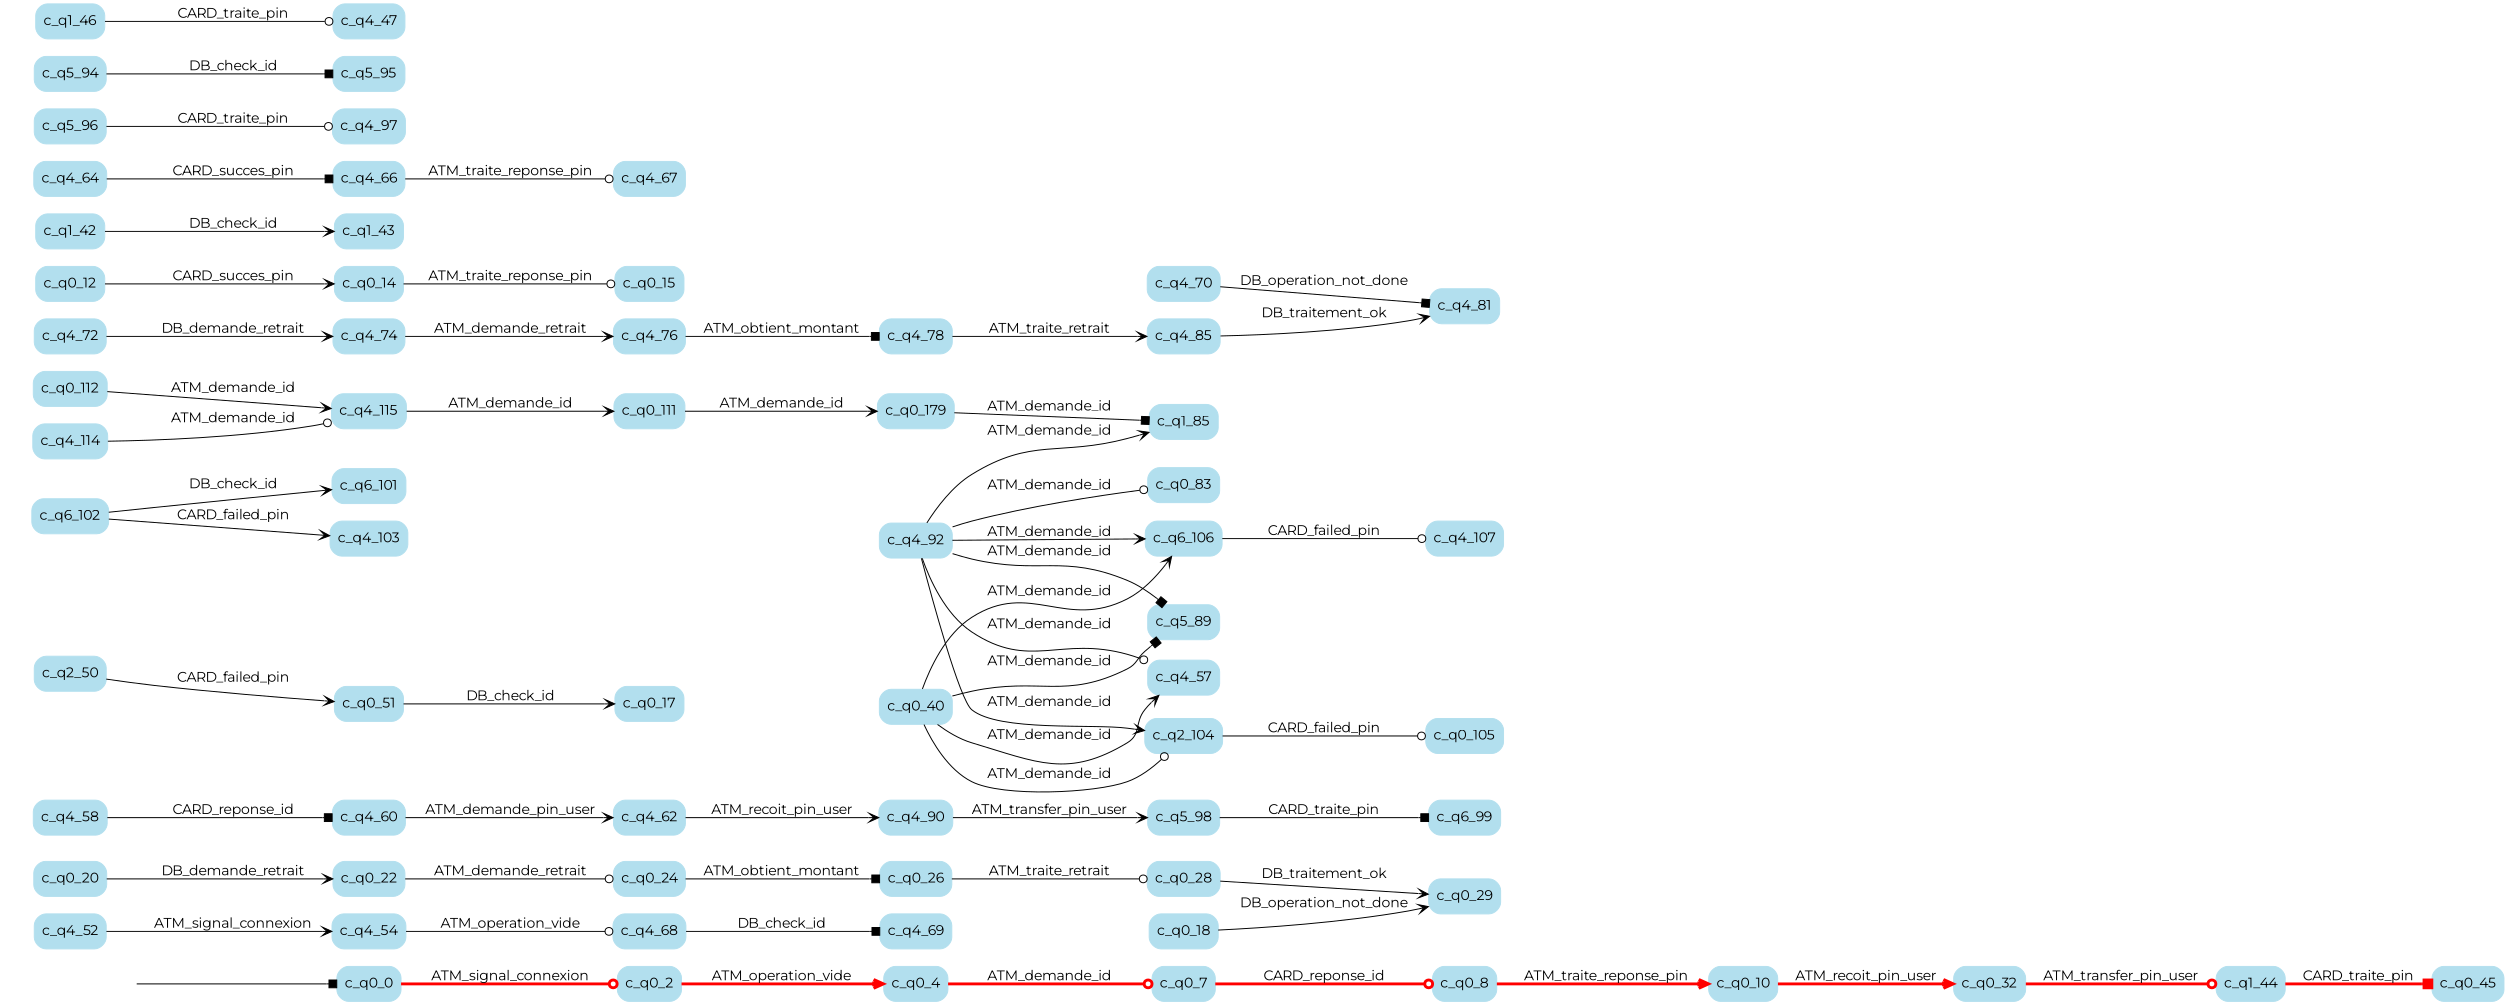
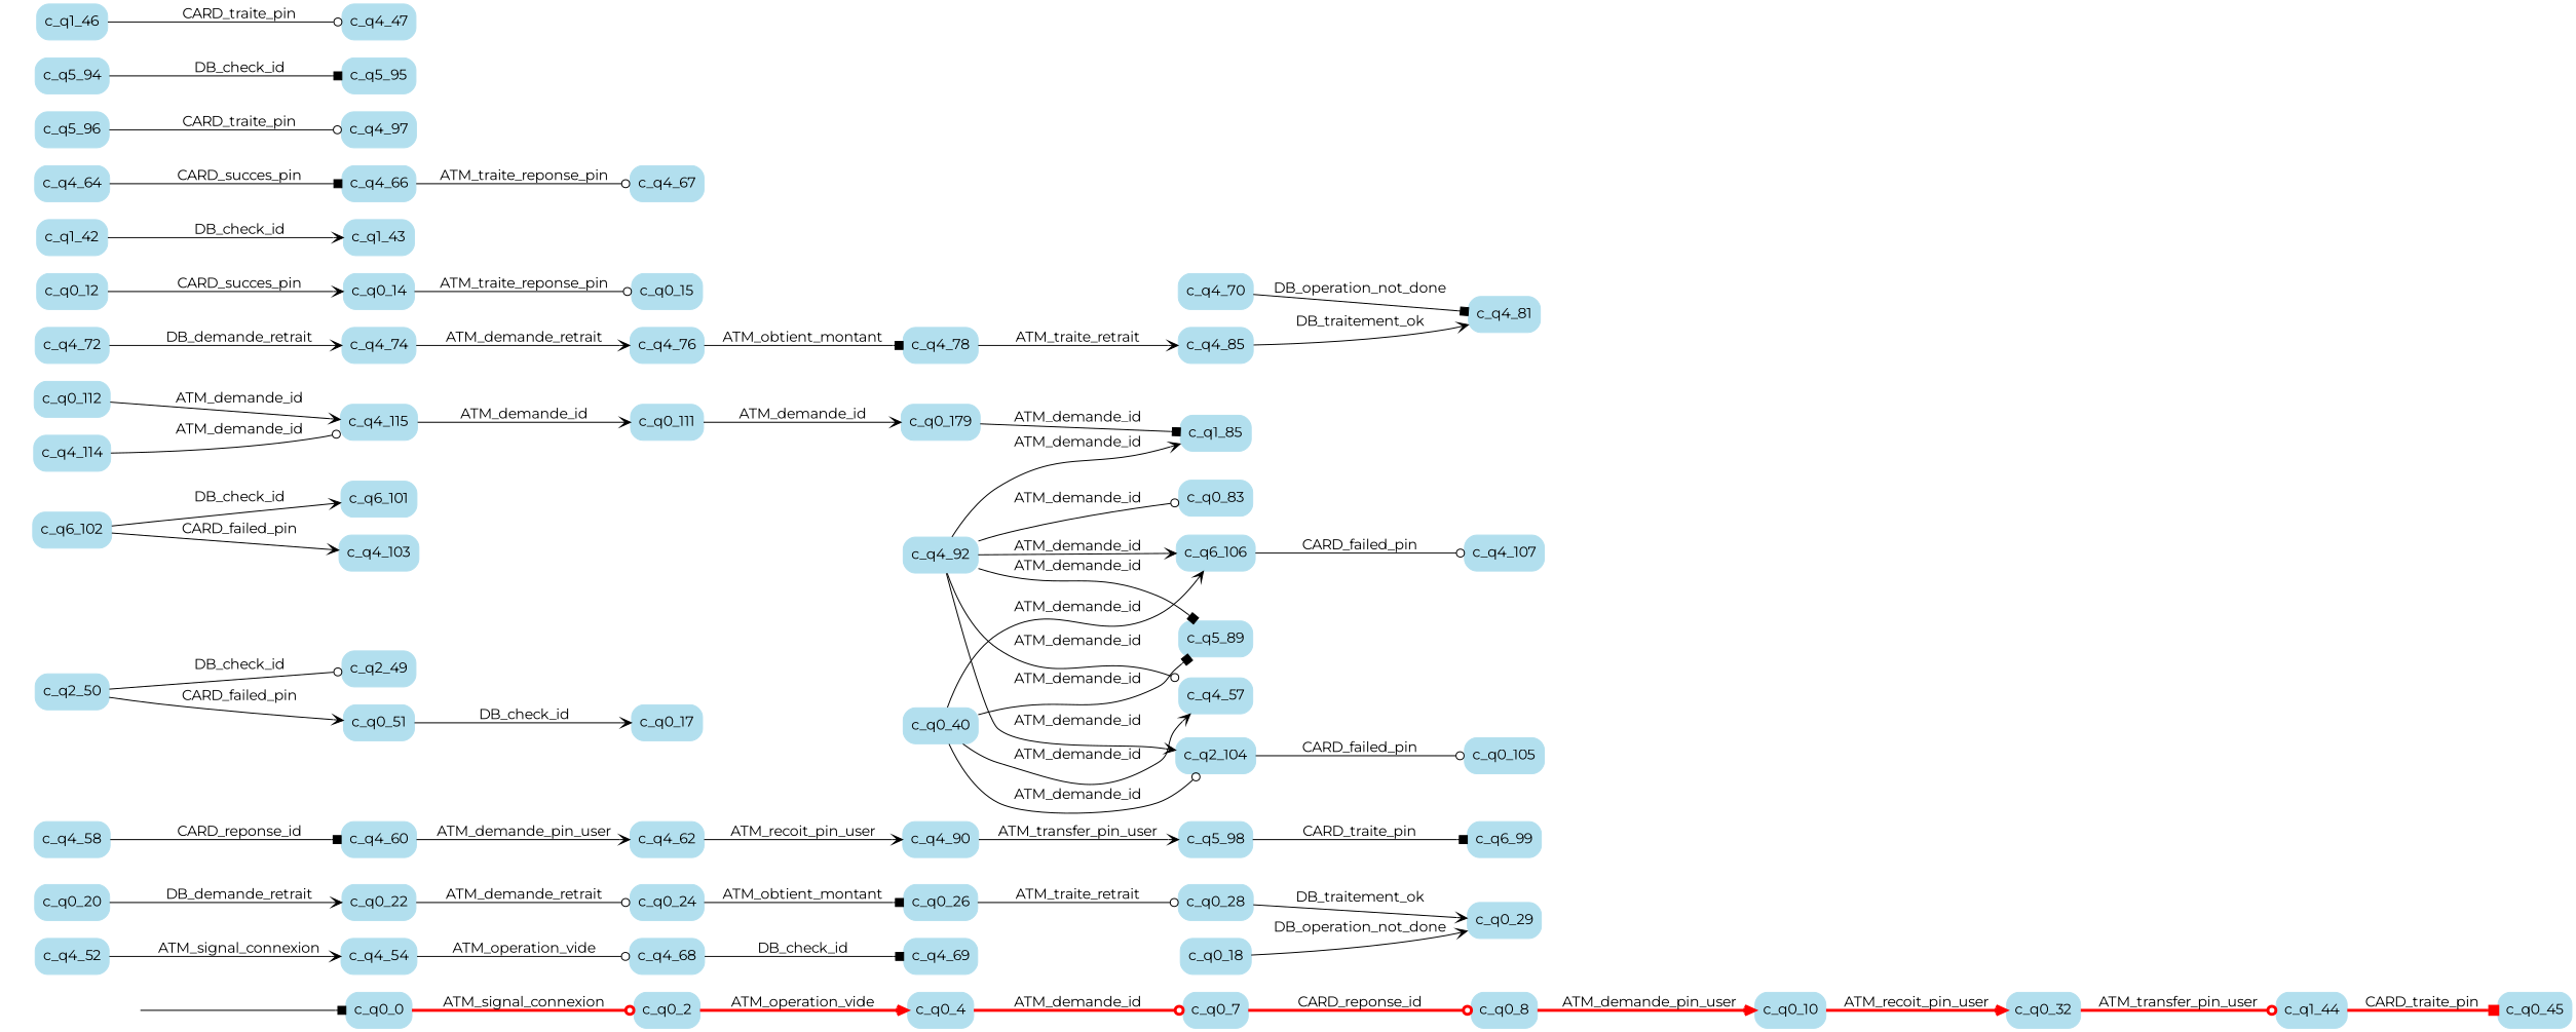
  digraph {
    fontname=Montserrat
    rankdir=LR
    node [fontname=Montserrat style="rounded, filled" color=lightblue2 shape=box]
    edge [arrowhead=vee fontname=Montserrat]
    start_c_q0_0 [style=invisible color="" shape=""]
    n2 [label=c_q0_0]
    n3 [label=c_q0_2]
    n4 [label=c_q4_68]
    n5 [label=c_q4_69]
    n6 [label=c_q0_20]
    n7 [label=c_q0_22]
    n8 [label=c_q0_24]
    n9 [label=c_q0_4]
    n10 [label=c_q5_98]
    n11 [label=c_q6_99]
    n12 [label=c_q2_50]
+   n13 [label=c_q2_49]
    n14 [label=c_q0_51]
    n15 [label=c_q0_17]
    n16 [label=c_q0_8]
    n17 [label=c_q0_10]
    n18 [label=c_q0_32]
    n19 [label=c_q6_101]
    n20 [label=c_q4_57]
    n21 [label=c_q4_115]
    n22 [label=c_q0_111]
    n23 [label=c_q0_179]
    n24 [label=c_q0_29]
    n25 [label=c_q0_26]
    n26 [label=c_q0_28]
    n27 [label=c_q4_76]
    n28 [label=c_q4_78]
    n29 [label=c_q4_85]
    n30 [label=c_q0_7]
    n31 [label=c_q4_58]
    n32 [label=c_q4_60]
    n33 [label=c_q4_62]
    n34 [label=c_q0_14]
    n35 [label=c_q0_15]
    n36 [label=c_q4_74]
    n37 [label=c_q1_43]
    n38 [label=c_q4_64]
    n39 [label=c_q4_66]
    n40 [label=c_q4_67]
    n41 [label=c_q1_42]
    n42 [label=c_q4_81]
    n43 [label=c_q1_85]
    n44 [label=c_q5_89]
    n45 [label=c_q1_44]
    n46 [label=c_q0_45]
    n47 [label=c_q4_97]
    n48 [label=c_q6_106]
    n49 [label=c_q4_107]
    n50 [label=c_q4_92]
    n51 [label=c_q0_83]
    n52 [label=c_q2_104]
    n53 [label=c_q0_105]
    n54 [label=c_q4_72]
    n55 [label=c_q4_52]
    n56 [label=c_q4_54]
    n57 [label=c_q4_90]
    n58 [label=c_q4_103]
    n59 [label=c_q5_95]
    n60 [label=c_q1_46]
    n61 [label=c_q4_47]
    n62 [label=c_q5_94]
    n63 [label=c_q4_70]
    n64 [label=c_q0_40]
    n65 [label=c_q0_18]
    n66 [label=c_q5_96]
    n67 [label=c_q0_12]
    n68 [label=c_q6_102]
    n69 [label=c_q0_112]
    n70 [label=c_q4_114]
    start_c_q0_0 -> n2 [arrowhead=box]
    n2 -> n3 [arrowhead=odot color=red label=ATM_signal_connexion penwidth=3]
    n3 -> n9 [color=red label=ATM_operation_vide penwidth=3]
    n4 -> n5 [arrowhead=box label=DB_check_id]
    n6 -> n7 [label=DB_demande_retrait]
    n7 -> n8 [arrowhead=odot label=ATM_demande_retrait]
    n8 -> n25 [arrowhead=box label=ATM_obtient_montant]
    n9 -> n30 [arrowhead=odot color=red label=ATM_demande_id penwidth=3]
    n10 -> n11 [arrowhead=box label=CARD_traite_pin]
+   n12 -> n13 [arrowhead=odot label=DB_check_id]
    n12 -> n14 [label=CARD_failed_pin]
    n14 -> n15 [label=DB_check_id]
-   n16 -> n17 [color=red label=ATM_traite_reponse_pin penwidth=3]
+   n16 -> n17 [color=red label=ATM_demande_pin_user penwidth=3]
    n17 -> n18 [color=red label=ATM_recoit_pin_user penwidth=3]
    n18 -> n45 [arrowhead=odot color=red label=ATM_transfer_pin_user penwidth=3]
    n21 -> n22 [label=ATM_demande_id]
    n22 -> n23 [label=ATM_demande_id]
    n23 -> n43 [arrowhead=box label=ATM_demande_id]
    n25 -> n26 [arrowhead=odot label=ATM_traite_retrait]
    n26 -> n24 [label=DB_traitement_ok]
    n27 -> n28 [arrowhead=box label=ATM_obtient_montant]
    n28 -> n29 [label=ATM_traite_retrait]
    n29 -> n42 [label=DB_traitement_ok]
    n30 -> n16 [arrowhead=odot color=red label=CARD_reponse_id penwidth=3]
    n31 -> n32 [arrowhead=box label=CARD_reponse_id]
    n32 -> n33 [label=ATM_demande_pin_user]
    n33 -> n57 [label=ATM_recoit_pin_user]
    n34 -> n35 [arrowhead=odot label=ATM_traite_reponse_pin]
    n36 -> n27 [label=ATM_demande_retrait]
    n38 -> n39 [arrowhead=box label=CARD_succes_pin]
    n39 -> n40 [arrowhead=odot label=ATM_traite_reponse_pin]
    n41 -> n37 [label=DB_check_id]
    n45 -> n46 [arrowhead=box color=red label=CARD_traite_pin penwidth=3]
    n48 -> n49 [arrowhead=odot label=CARD_failed_pin]
    n50 -> n20 [arrowhead=odot label=ATM_demande_id]
    n50 -> n43 [label=ATM_demande_id]
    n50 -> n44 [arrowhead=box label=ATM_demande_id]
    n50 -> n48 [label=ATM_demande_id]
    n50 -> n51 [arrowhead=odot label=ATM_demande_id]
    n50 -> n52 [label=ATM_demande_id]
    n52 -> n53 [arrowhead=odot label=CARD_failed_pin]
    n54 -> n36 [label=DB_demande_retrait]
    n55 -> n56 [label=ATM_signal_connexion]
    n56 -> n4 [arrowhead=odot label=ATM_operation_vide]
    n57 -> n10 [label=ATM_transfer_pin_user]
    n60 -> n61 [arrowhead=odot label=CARD_traite_pin]
    n62 -> n59 [arrowhead=box label=DB_check_id]
    n63 -> n42 [arrowhead=box label=DB_operation_not_done]
    n64 -> n20 [label=ATM_demande_id]
    n64 -> n44 [arrowhead=box label=ATM_demande_id]
    n64 -> n48 [label=ATM_demande_id]
    n64 -> n52 [arrowhead=odot label=ATM_demande_id]
    n65 -> n24 [label=DB_operation_not_done]
    n66 -> n47 [arrowhead=odot label=CARD_traite_pin]
    n67 -> n34 [label=CARD_succes_pin]
    n68 -> n19 [label=DB_check_id]
    n68 -> n58 [label=CARD_failed_pin]
    n69 -> n21 [label=ATM_demande_id]
    n70 -> n21 [arrowhead=odot label=ATM_demande_id]
  }
